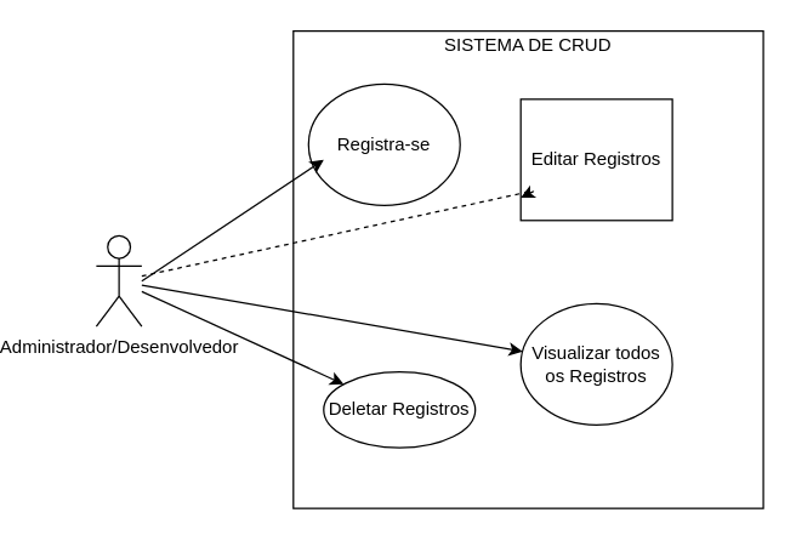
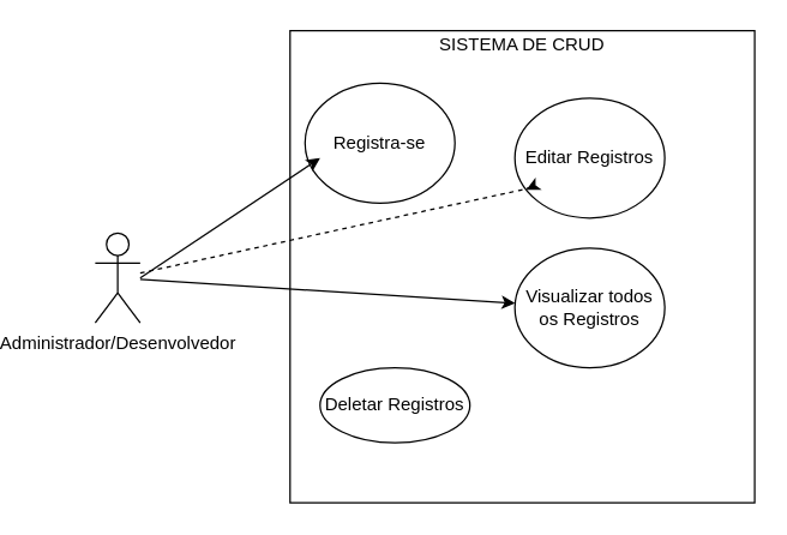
  <mxCell id="0" />
  <mxCell id="1" parent="0" />
  <mxCell id="2" value="Administrador/Desenvolvedor" style="shape=umlActor;verticalLabelPosition=bottom;verticalAlign=top;html=1;outlineConnect=0;" vertex="1" parent="1"><mxGeometry x="20" y="155" width="30" height="60" as="geometry" /></mxCell>
  <mxCell id="3" value="" style="rounded=0;whiteSpace=wrap;html=1;" vertex="1" parent="1"><mxGeometry x="150" y="20" width="310" height="315" as="geometry" /></mxCell>
  <mxCell id="4" value="SISTEMA DE CRUD" style="text;html=1;strokeColor=none;fillColor=none;align=center;verticalAlign=middle;whiteSpace=wrap;rounded=0;" vertex="1" parent="1"><mxGeometry x="150" y="20" width="310" height="20" as="geometry" /></mxCell>
  <mxCell id="5" value="&lt;span&gt;Registra-se&lt;/span&gt;" style="ellipse;whiteSpace=wrap;html=1;" vertex="1" parent="1"><mxGeometry x="160" y="55" width="100" height="80" as="geometry" /></mxCell>
- <mxCell id="6" value="&lt;span&gt;Visualizar todos os Registros&lt;/span&gt;" style="ellipse;whiteSpace=wrap;html=1;" vertex="1" parent="1"><mxGeometry x="300" y="200" width="100" height="80" as="geometry" /></mxCell>
+ <mxCell id="6" value="&lt;span&gt;Visualizar todos os Registros&lt;/span&gt;" style="ellipse;whiteSpace=wrap;html=1;" vertex="1" parent="1"><mxGeometry x="300" y="165" width="100" height="80" as="geometry" /></mxCell>
  <mxCell id="7" value="Deletar Registros" style="ellipse;whiteSpace=wrap;html=1;" vertex="1" parent="1"><mxGeometry x="170" y="245" width="100" height="50" as="geometry" /></mxCell>
- <mxCell id="8" value="Editar Registros" style="whiteSpace=wrap;html=1;rounded=0;" vertex="1" parent="1"><mxGeometry x="300" y="65" width="100" height="80" as="geometry" /></mxCell>
+ <mxCell id="8" value="Editar Registros" style="ellipse;whiteSpace=wrap;html=1;" vertex="1" parent="1"><mxGeometry x="300" y="65" width="100" height="80" as="geometry" /></mxCell>
  <mxCell id="9" value="" style="endArrow=classic;html=1;" edge="1" parent="1"><mxGeometry width="50" height="50" relative="1" as="geometry"><mxPoint x="50" y="185" as="sourcePoint" /><mxPoint x="170" y="105" as="targetPoint" /></mxGeometry></mxCell>
  <mxCell id="10" value="" style="endArrow=classic;html=1;dashed=1;" edge="1" parent="1" source="2" target="8"><mxGeometry width="50" height="50" relative="1" as="geometry"><mxPoint x="60" y="195" as="sourcePoint" /><mxPoint x="180" y="115" as="targetPoint" /><Array as="points"><mxPoint x="310" y="125" /></Array></mxGeometry></mxCell>
  <mxCell id="11" value="" style="endArrow=classic;html=1;" edge="1" parent="1" source="2" target="6"><mxGeometry width="50" height="50" relative="1" as="geometry"><mxPoint x="70" y="205" as="sourcePoint" /><mxPoint x="190" y="125" as="targetPoint" /></mxGeometry></mxCell>
- <mxCell id="12" value="" style="endArrow=classic;html=1;" edge="1" parent="1" source="2" target="7"><mxGeometry width="50" height="50" relative="1" as="geometry"><mxPoint x="80" y="215" as="sourcePoint" /><mxPoint x="200" y="135" as="targetPoint" /></mxGeometry></mxCell>
